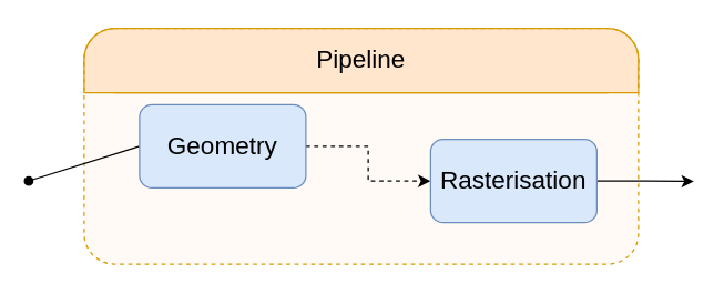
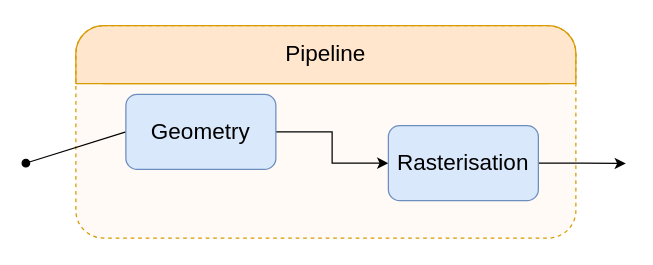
  <mxCell id="0" />
  <mxCell id="1" parent="0" />
  <mxCell id="2" value="" parent="1" vertex="1" style="group;verticalAlign=top;spacingBottom=0;labelBackgroundColor=none;fontSize=14;horizontal=1;" connectable="0"><mxGeometry as="geometry" height="170" width="400" y="20" x="60" /></mxCell>
  <mxCell id="3" value="" parent="2" vertex="1" style="group" connectable="0"><mxGeometry as="geometry" height="170" width="400" /></mxCell>
  <mxCell id="4" value="" parent="3" vertex="1" style="rounded=1;whiteSpace=wrap;html=1;fillColor=#FFFAF5;strokeColor=none;align=left;verticalAlign=top;dashed=1;glass=0;shadow=0;comic=0;arcSize=13;"><mxGeometry as="geometry" height="170" width="400" /></mxCell>
  <mxCell id="5" value="" parent="3" vertex="1" style="rounded=1;whiteSpace=wrap;html=1;shadow=0;glass=0;comic=0;fillColor=#ffe6cc;align=left;arcSize=48;strokeColor=#d79b00;"><mxGeometry as="geometry" height="46.364" width="400" /></mxCell>
  <mxCell id="6" value="" parent="3" vertex="1" style="rounded=0;whiteSpace=wrap;html=1;shadow=0;glass=0;dashed=1;comic=0;fillColor=#ffe6cc;align=left;strokeColor=none;"><mxGeometry as="geometry" height="23.182" width="400" y="23.182" /></mxCell>
  <mxCell id="7" value="" parent="3" style="endArrow=none;html=1;fillColor=#ffe6cc;strokeColor=#d79b00;exitX=0;exitY=0.273;exitDx=0;exitDy=0;exitPerimeter=0;" source="4" edge="1"><mxGeometry as="geometry" height="50" width="50" relative="1"><mxPoint as="sourcePoint" y="-7.727" x="-6.429" /><mxPoint as="targetPoint" y="46.364" x="400" /></mxGeometry></mxCell>
  <mxCell id="8" value="" parent="3" style="endArrow=none;html=1;entryX=0;entryY=0.5;entryDx=0;entryDy=0;exitX=0;exitY=0.275;exitDx=0;exitDy=0;exitPerimeter=0;fillColor=#ffe6cc;strokeColor=#d79b00;" target="5" source="4" edge="1"><mxGeometry as="geometry" height="50" width="50" relative="1"><mxPoint as="sourcePoint" y="47.136" /><mxPoint as="targetPoint" y="15.455" x="42.857" /></mxGeometry></mxCell>
  <mxCell id="9" value="" parent="3" style="endArrow=none;html=1;exitX=1;exitY=0.275;exitDx=0;exitDy=0;exitPerimeter=0;entryX=1;entryY=0.5;entryDx=0;entryDy=0;fillColor=#ffe6cc;strokeColor=#d79b00;" target="5" source="4" edge="1"><mxGeometry as="geometry" height="50" width="50" relative="1"><mxPoint as="sourcePoint" y="46.364" x="378.571" /><mxPoint as="targetPoint" y="7.727" x="414.286" /></mxGeometry></mxCell>
  <mxCell id="10" value="" parent="3" vertex="1" style="group" connectable="0"><mxGeometry as="geometry" height="170" width="400" /></mxCell>
  <mxCell id="11" value="" parent="10" vertex="1" style="rounded=1;whiteSpace=wrap;html=1;shadow=0;glass=0;dashed=1;comic=0;fillColor=none;align=left;arcSize=13;strokeColor=#d79b00;"><mxGeometry as="geometry" height="170" width="400" /></mxCell>
  <mxCell id="12" value="&lt;font style=&quot;font-size: 18px&quot;&gt;Pipeline&lt;/font&gt;" parent="10" vertex="1" style="rounded=0;whiteSpace=wrap;html=1;shadow=0;glass=0;comic=0;labelBackgroundColor=none;fillColor=none;fontSize=14;align=center;strokeColor=none;"><mxGeometry as="geometry" height="46.364" width="400" /></mxCell>
  <mxCell id="13" value="" parent="1" style="endArrow=none;html=1;entryX=0;entryY=0.5;entryDx=0;entryDy=0;startArrow=oval;startFill=1;" target="15" edge="1"><mxGeometry as="geometry" height="50" width="50" relative="1"><mxPoint as="sourcePoint" y="130" x="20" /><mxPoint as="targetPoint" y="100" x="100" /></mxGeometry></mxCell>
- <mxCell id="14" value="" parent="1" style="edgeStyle=orthogonalEdgeStyle;rounded=0;orthogonalLoop=1;jettySize=auto;html=1;startArrow=none;startFill=0;dashed=1;" target="17" source="15" edge="1"><mxGeometry as="geometry" relative="1" /></mxCell>
+ <mxCell id="14" value="" parent="1" style="edgeStyle=orthogonalEdgeStyle;rounded=0;orthogonalLoop=1;jettySize=auto;html=1;startArrow=none;startFill=0;" target="17" source="15" edge="1"><mxGeometry as="geometry" relative="1" /></mxCell>
  <mxCell id="15" value="&lt;font style=&quot;font-size: 18px&quot;&gt;Geometry&lt;/font&gt;" parent="1" vertex="1" style="rounded=1;whiteSpace=wrap;html=1;fillColor=#dae8fc;strokeColor=#6c8ebf;"><mxGeometry x="100" y="75" as="geometry" height="60" width="120" /></mxCell>
  <mxCell id="16" parent="1" style="edgeStyle=orthogonalEdgeStyle;rounded=0;orthogonalLoop=1;jettySize=auto;html=1;exitX=1;exitY=0.5;exitDx=0;exitDy=0;startArrow=none;startFill=0;" source="17" edge="1"><mxGeometry as="geometry" relative="1"><mxPoint as="targetPoint" y="130.31" x="500" /></mxGeometry></mxCell>
  <mxCell id="17" value="&lt;font style=&quot;font-size: 18px&quot;&gt;Rasterisation&lt;/font&gt;" parent="1" vertex="1" style="rounded=1;whiteSpace=wrap;html=1;fillColor=#dae8fc;strokeColor=#6c8ebf;"><mxGeometry x="310" y="100" as="geometry" height="60" width="120" /></mxCell>
